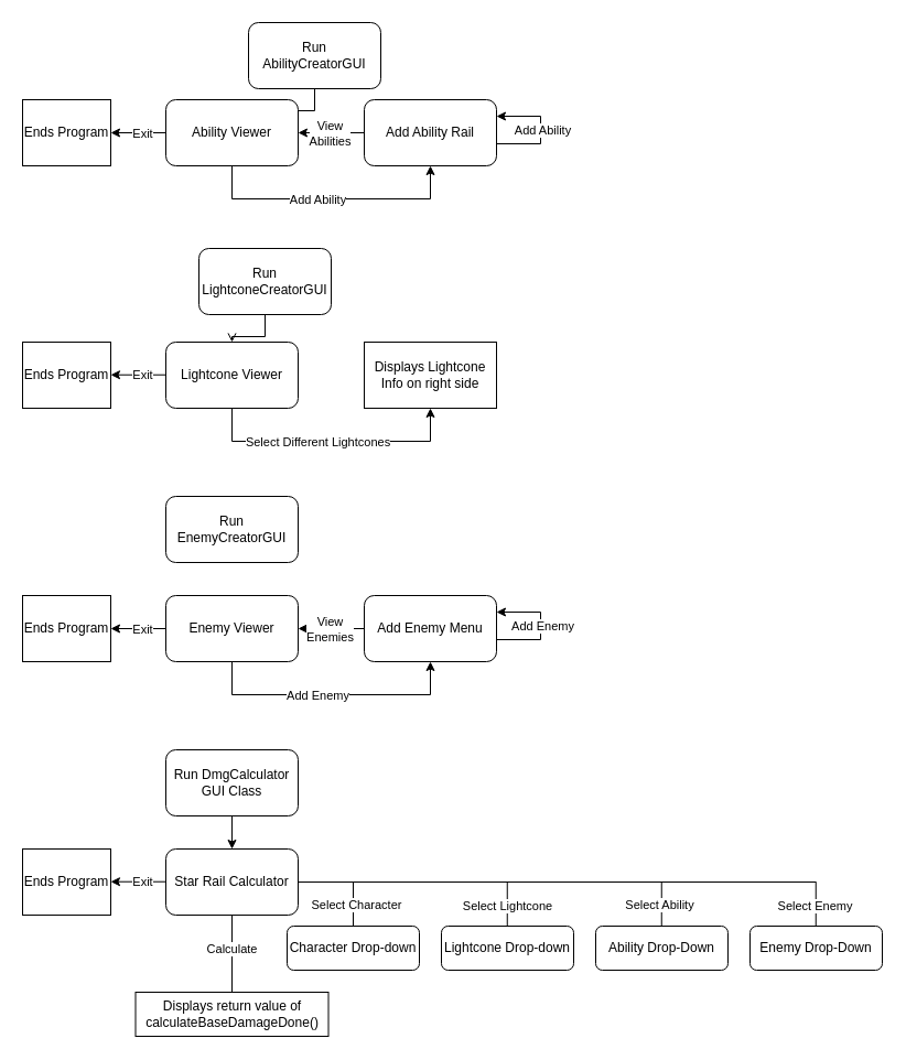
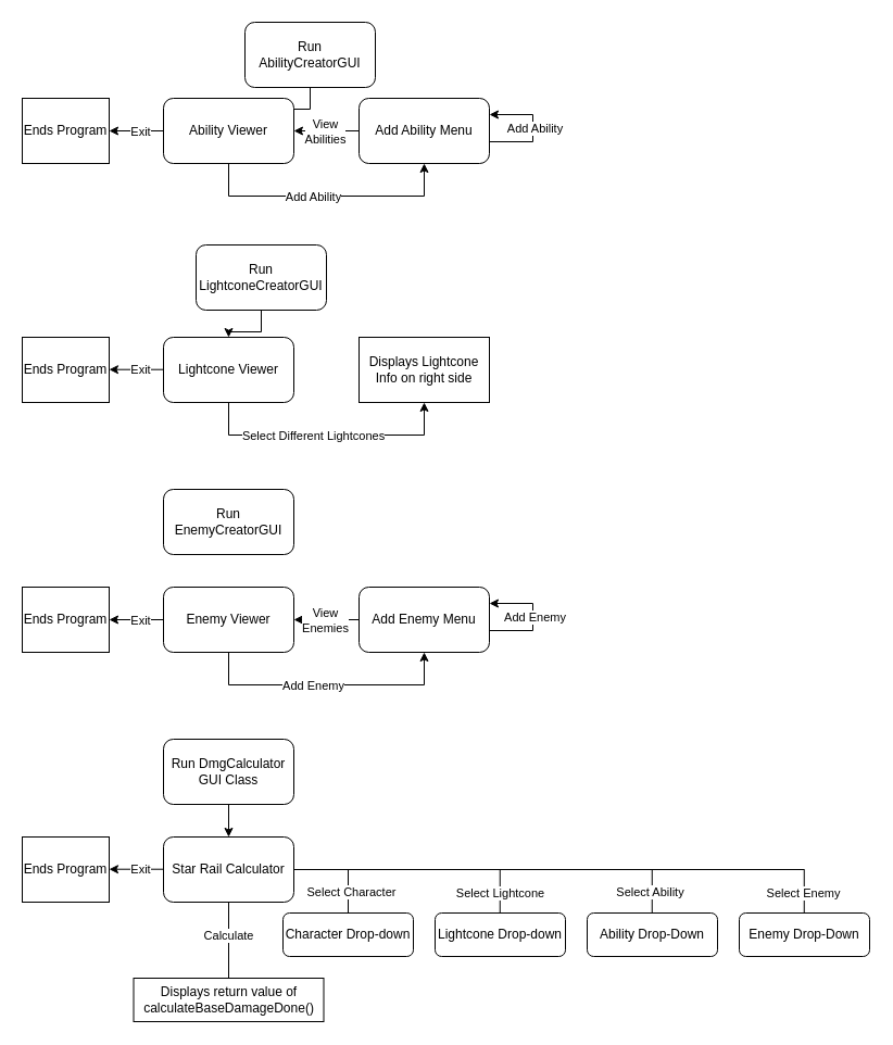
  <mxCell id="0" />
  <mxCell id="1" parent="0" />
  <mxCell id="2" style="edgeStyle=orthogonalEdgeStyle;rounded=0;orthogonalLoop=1;jettySize=auto;html=1;entryX=0.5;entryY=0;entryDx=0;entryDy=0;" edge="1" parent="1" source="3" target="4"><mxGeometry relative="1" as="geometry"><mxPoint x="210" y="140" as="targetPoint" /></mxGeometry></mxCell>
  <mxCell id="3" value="Run AbilityCreatorGUI" style="rounded=1;whiteSpace=wrap;html=1;" vertex="1" parent="1"><mxGeometry x="225" y="20" width="120" height="60" as="geometry" /></mxCell>
  <mxCell id="4" value="Ability Viewer" style="rounded=1;whiteSpace=wrap;html=1;" vertex="1" parent="1"><mxGeometry x="150" y="90" width="120" height="60" as="geometry" /></mxCell>
  <mxCell id="5" value="" style="endArrow=classic;html=1;rounded=0;entryX=0.5;entryY=1;entryDx=0;entryDy=0;exitX=0.5;exitY=1;exitDx=0;exitDy=0;" edge="1" parent="1" source="4" target="9"><mxGeometry width="50" height="50" relative="1" as="geometry"><mxPoint x="210" y="200" as="sourcePoint" /><mxPoint x="210" y="260" as="targetPoint" /><Array as="points"><mxPoint x="210" y="180" /><mxPoint x="390" y="180" /></Array></mxGeometry></mxCell>
  <mxCell id="6" value="Add Ability" style="edgeLabel;html=1;align=center;verticalAlign=middle;resizable=0;points=[];" vertex="1" connectable="0" parent="5"><mxGeometry x="-0.112" relative="1" as="geometry"><mxPoint as="offset" /></mxGeometry></mxCell>
  <mxCell id="7" style="edgeStyle=orthogonalEdgeStyle;rounded=0;orthogonalLoop=1;jettySize=auto;html=1;entryX=1;entryY=0.5;entryDx=0;entryDy=0;" edge="1" parent="1" source="9" target="4"><mxGeometry relative="1" as="geometry" /></mxCell>
  <mxCell id="8" value="View&lt;div&gt;Abilities&lt;/div&gt;" style="edgeLabel;html=1;align=center;verticalAlign=middle;resizable=0;points=[];" vertex="1" connectable="0" parent="7"><mxGeometry x="0.074" relative="1" as="geometry"><mxPoint as="offset" /></mxGeometry></mxCell>
- <mxCell id="9" value="Add Ability Rail" style="rounded=1;whiteSpace=wrap;html=1;" vertex="1" parent="1"><mxGeometry x="330" y="90" width="120" height="60" as="geometry" /></mxCell>
+ <mxCell id="9" value="Add Ability Menu" style="rounded=1;whiteSpace=wrap;html=1;" vertex="1" parent="1"><mxGeometry x="330" y="90" width="120" height="60" as="geometry" /></mxCell>
  <mxCell id="10" value="" style="endArrow=classic;html=1;rounded=0;entryX=1;entryY=0.25;entryDx=0;entryDy=0;" edge="1" parent="1" target="9"><mxGeometry width="50" height="50" relative="1" as="geometry"><mxPoint x="450" y="130" as="sourcePoint" /><mxPoint x="480" y="80" as="targetPoint" /><Array as="points"><mxPoint x="490" y="130" /><mxPoint x="490" y="105" /></Array></mxGeometry></mxCell>
  <mxCell id="11" value="Add Ability" style="edgeLabel;html=1;align=center;verticalAlign=middle;resizable=0;points=[];" vertex="1" connectable="0" parent="10"><mxGeometry x="0.005" y="-1" relative="1" as="geometry"><mxPoint as="offset" /></mxGeometry></mxCell>
  <mxCell id="12" value="" style="endArrow=classic;html=1;rounded=0;" edge="1" parent="1"><mxGeometry width="50" height="50" relative="1" as="geometry"><mxPoint x="370" y="90" as="sourcePoint" /><mxPoint x="370" y="90" as="targetPoint" /></mxGeometry></mxCell>
- <mxCell id="13" style="edgeStyle=orthogonalEdgeStyle;rounded=0;orthogonalLoop=1;jettySize=auto;html=1;entryX=0.5;entryY=0;entryDx=0;entryDy=0;endArrow=open;" edge="1" parent="1" source="14" target="15"><mxGeometry relative="1" as="geometry"><mxPoint x="210" y="360" as="targetPoint" /></mxGeometry></mxCell>
+ <mxCell id="13" style="edgeStyle=orthogonalEdgeStyle;rounded=0;orthogonalLoop=1;jettySize=auto;html=1;entryX=0.5;entryY=0;entryDx=0;entryDy=0;" edge="1" parent="1" source="14" target="15"><mxGeometry relative="1" as="geometry"><mxPoint x="210" y="360" as="targetPoint" /></mxGeometry></mxCell>
  <mxCell id="14" value="Run LightconeCreatorGUI" style="rounded=1;whiteSpace=wrap;html=1;" vertex="1" parent="1"><mxGeometry x="180" y="225" width="120" height="60" as="geometry" /></mxCell>
  <mxCell id="15" value="Lightcone Viewer" style="rounded=1;whiteSpace=wrap;html=1;" vertex="1" parent="1"><mxGeometry x="150" y="310" width="120" height="60" as="geometry" /></mxCell>
  <mxCell id="16" value="" style="endArrow=classic;html=1;rounded=0;entryX=0.5;entryY=1;entryDx=0;entryDy=0;exitX=0.5;exitY=1;exitDx=0;exitDy=0;" edge="1" parent="1" source="15"><mxGeometry width="50" height="50" relative="1" as="geometry"><mxPoint x="210" y="420" as="sourcePoint" /><mxPoint x="390" y="370" as="targetPoint" /><Array as="points"><mxPoint x="210" y="400" /><mxPoint x="390" y="400" /></Array></mxGeometry></mxCell>
  <mxCell id="17" value="Select Different Lightcones" style="edgeLabel;html=1;align=center;verticalAlign=middle;resizable=0;points=[];" vertex="1" connectable="0" parent="16"><mxGeometry x="-0.112" relative="1" as="geometry"><mxPoint as="offset" /></mxGeometry></mxCell>
  <mxCell id="18" value="" style="endArrow=classic;html=1;rounded=0;" edge="1" parent="1"><mxGeometry width="50" height="50" relative="1" as="geometry"><mxPoint x="370" y="310" as="sourcePoint" /><mxPoint x="370" y="310" as="targetPoint" /></mxGeometry></mxCell>
  <mxCell id="19" value="" style="endArrow=classic;html=1;rounded=0;" edge="1" parent="1"><mxGeometry width="50" height="50" relative="1" as="geometry"><mxPoint x="150" y="120" as="sourcePoint" /><mxPoint x="100" y="120" as="targetPoint" /></mxGeometry></mxCell>
  <mxCell id="20" value="Exit" style="edgeLabel;html=1;align=center;verticalAlign=middle;resizable=0;points=[];" vertex="1" connectable="0" parent="19"><mxGeometry x="-0.124" relative="1" as="geometry"><mxPoint as="offset" /></mxGeometry></mxCell>
  <mxCell id="21" value="Displays Lightcone Info on right side" style="rounded=0;whiteSpace=wrap;html=1;" vertex="1" parent="1"><mxGeometry x="330" y="310" width="120" height="60" as="geometry" /></mxCell>
  <mxCell id="22" value="Ends Program" style="rounded=0;whiteSpace=wrap;html=1;" vertex="1" parent="1"><mxGeometry x="20" y="90" width="80" height="60" as="geometry" /></mxCell>
  <mxCell id="23" value="Ends Program" style="rounded=0;whiteSpace=wrap;html=1;" vertex="1" parent="1"><mxGeometry x="20" y="310" width="80" height="60" as="geometry" /></mxCell>
  <mxCell id="24" value="" style="endArrow=classic;html=1;rounded=0;" edge="1" parent="1"><mxGeometry width="50" height="50" relative="1" as="geometry"><mxPoint x="150" y="339.71" as="sourcePoint" /><mxPoint x="100" y="339.71" as="targetPoint" /></mxGeometry></mxCell>
  <mxCell id="25" value="Exit" style="edgeLabel;html=1;align=center;verticalAlign=middle;resizable=0;points=[];" vertex="1" connectable="0" parent="24"><mxGeometry x="-0.124" relative="1" as="geometry"><mxPoint as="offset" /></mxGeometry></mxCell>
  <mxCell id="26" value="Run EnemyCreatorGUI" style="rounded=1;whiteSpace=wrap;html=1;" vertex="1" parent="1"><mxGeometry x="150" y="450" width="120" height="60" as="geometry" /></mxCell>
  <mxCell id="27" value="Enemy Viewer" style="rounded=1;whiteSpace=wrap;html=1;" vertex="1" parent="1"><mxGeometry x="150" y="540" width="120" height="60" as="geometry" /></mxCell>
  <mxCell id="28" value="" style="endArrow=classic;html=1;rounded=0;entryX=0.5;entryY=1;entryDx=0;entryDy=0;exitX=0.5;exitY=1;exitDx=0;exitDy=0;" edge="1" parent="1" source="27" target="32"><mxGeometry width="50" height="50" relative="1" as="geometry"><mxPoint x="210" y="650" as="sourcePoint" /><mxPoint x="210" y="710" as="targetPoint" /><Array as="points"><mxPoint x="210" y="630" /><mxPoint x="390" y="630" /></Array></mxGeometry></mxCell>
  <mxCell id="29" value="Add Enemy" style="edgeLabel;html=1;align=center;verticalAlign=middle;resizable=0;points=[];" vertex="1" connectable="0" parent="28"><mxGeometry x="-0.112" relative="1" as="geometry"><mxPoint as="offset" /></mxGeometry></mxCell>
  <mxCell id="30" style="edgeStyle=orthogonalEdgeStyle;rounded=0;orthogonalLoop=1;jettySize=auto;html=1;entryX=1;entryY=0.5;entryDx=0;entryDy=0;" edge="1" parent="1" source="32" target="27"><mxGeometry relative="1" as="geometry" /></mxCell>
  <mxCell id="31" value="View&lt;div&gt;Enemies&lt;/div&gt;" style="edgeLabel;html=1;align=center;verticalAlign=middle;resizable=0;points=[];" vertex="1" connectable="0" parent="30"><mxGeometry x="0.074" relative="1" as="geometry"><mxPoint as="offset" /></mxGeometry></mxCell>
  <mxCell id="32" value="Add Enemy Menu" style="rounded=1;whiteSpace=wrap;html=1;" vertex="1" parent="1"><mxGeometry x="330" y="540" width="120" height="60" as="geometry" /></mxCell>
  <mxCell id="33" value="" style="endArrow=classic;html=1;rounded=0;entryX=1;entryY=0.25;entryDx=0;entryDy=0;" edge="1" parent="1" target="32"><mxGeometry width="50" height="50" relative="1" as="geometry"><mxPoint x="450" y="580" as="sourcePoint" /><mxPoint x="480" y="530" as="targetPoint" /><Array as="points"><mxPoint x="490" y="580" /><mxPoint x="490" y="555" /></Array></mxGeometry></mxCell>
  <mxCell id="34" value="Add Enemy" style="edgeLabel;html=1;align=center;verticalAlign=middle;resizable=0;points=[];" vertex="1" connectable="0" parent="33"><mxGeometry x="0.005" y="-1" relative="1" as="geometry"><mxPoint as="offset" /></mxGeometry></mxCell>
  <mxCell id="35" value="" style="endArrow=classic;html=1;rounded=0;" edge="1" parent="1"><mxGeometry width="50" height="50" relative="1" as="geometry"><mxPoint x="370" y="540" as="sourcePoint" /><mxPoint x="370" y="540" as="targetPoint" /></mxGeometry></mxCell>
  <mxCell id="36" value="" style="endArrow=classic;html=1;rounded=0;" edge="1" parent="1"><mxGeometry width="50" height="50" relative="1" as="geometry"><mxPoint x="150" y="570" as="sourcePoint" /><mxPoint x="100" y="570" as="targetPoint" /></mxGeometry></mxCell>
  <mxCell id="37" value="Exit" style="edgeLabel;html=1;align=center;verticalAlign=middle;resizable=0;points=[];" vertex="1" connectable="0" parent="36"><mxGeometry x="-0.124" relative="1" as="geometry"><mxPoint as="offset" /></mxGeometry></mxCell>
  <mxCell id="38" value="Ends Program" style="rounded=0;whiteSpace=wrap;html=1;" vertex="1" parent="1"><mxGeometry x="20" y="540" width="80" height="60" as="geometry" /></mxCell>
  <mxCell id="39" value="Run DmgCalculator GUI Class" style="rounded=1;whiteSpace=wrap;html=1;" vertex="1" parent="1"><mxGeometry x="150" y="680" width="120" height="60" as="geometry" /></mxCell>
  <mxCell id="40" value="" style="endArrow=classic;html=1;rounded=0;" edge="1" parent="1"><mxGeometry width="50" height="50" relative="1" as="geometry"><mxPoint x="210" y="740" as="sourcePoint" /><mxPoint x="210" y="770" as="targetPoint" /></mxGeometry></mxCell>
  <mxCell id="41" value="Star Rail Calculator" style="rounded=1;whiteSpace=wrap;html=1;" vertex="1" parent="1"><mxGeometry x="150" y="770" width="120" height="60" as="geometry" /></mxCell>
  <mxCell id="42" value="" style="endArrow=none;html=1;rounded=0;" edge="1" parent="1"><mxGeometry width="50" height="50" relative="1" as="geometry"><mxPoint x="270" y="800" as="sourcePoint" /><mxPoint x="740" y="800" as="targetPoint" /></mxGeometry></mxCell>
  <mxCell id="43" value="" style="endArrow=none;html=1;rounded=0;" edge="1" parent="1"><mxGeometry width="50" height="50" relative="1" as="geometry"><mxPoint x="320" y="800" as="sourcePoint" /><mxPoint x="320" y="840" as="targetPoint" /></mxGeometry></mxCell>
  <mxCell id="44" value="Select Character" style="edgeLabel;html=1;align=center;verticalAlign=middle;resizable=0;points=[];" vertex="1" connectable="0" parent="43"><mxGeometry x="-0.021" y="2" relative="1" as="geometry"><mxPoint as="offset" /></mxGeometry></mxCell>
  <mxCell id="45" value="Character Drop-down" style="rounded=1;whiteSpace=wrap;html=1;" vertex="1" parent="1"><mxGeometry x="260" y="840" width="120" height="40" as="geometry" /></mxCell>
  <mxCell id="46" value="" style="endArrow=none;html=1;rounded=0;" edge="1" parent="1"><mxGeometry width="50" height="50" relative="1" as="geometry"><mxPoint x="459.76" y="840" as="sourcePoint" /><mxPoint x="459.76" y="800" as="targetPoint" /></mxGeometry></mxCell>
  <mxCell id="47" value="Select Lightcone" style="edgeLabel;html=1;align=center;verticalAlign=middle;resizable=0;points=[];" vertex="1" connectable="0" parent="46"><mxGeometry x="-0.031" relative="1" as="geometry"><mxPoint as="offset" /></mxGeometry></mxCell>
  <mxCell id="48" value="Lightcone Drop-down" style="rounded=1;whiteSpace=wrap;html=1;" vertex="1" parent="1"><mxGeometry x="400" y="840" width="120" height="40" as="geometry" /></mxCell>
  <mxCell id="49" value="" style="endArrow=none;html=1;rounded=0;" edge="1" parent="1"><mxGeometry width="50" height="50" relative="1" as="geometry"><mxPoint x="599.76" y="840" as="sourcePoint" /><mxPoint x="599.76" y="800" as="targetPoint" /></mxGeometry></mxCell>
  <mxCell id="50" value="Select Ability" style="edgeLabel;html=1;align=center;verticalAlign=middle;resizable=0;points=[];" vertex="1" connectable="0" parent="49"><mxGeometry x="0.017" y="2" relative="1" as="geometry"><mxPoint as="offset" /></mxGeometry></mxCell>
  <mxCell id="51" value="Ability Drop-Down" style="rounded=1;whiteSpace=wrap;html=1;" vertex="1" parent="1"><mxGeometry x="540" y="840" width="120" height="40" as="geometry" /></mxCell>
  <mxCell id="52" value="" style="endArrow=none;html=1;rounded=0;" edge="1" parent="1"><mxGeometry width="50" height="50" relative="1" as="geometry"><mxPoint x="739.76" y="840" as="sourcePoint" /><mxPoint x="739.76" y="800" as="targetPoint" /></mxGeometry></mxCell>
  <mxCell id="53" value="Select Enemy" style="edgeLabel;html=1;align=center;verticalAlign=middle;resizable=0;points=[];" vertex="1" connectable="0" parent="52"><mxGeometry x="-0.045" y="1" relative="1" as="geometry"><mxPoint as="offset" /></mxGeometry></mxCell>
  <mxCell id="54" value="Enemy Drop-Down" style="rounded=1;whiteSpace=wrap;html=1;" vertex="1" parent="1"><mxGeometry x="680" y="840" width="120" height="40" as="geometry" /></mxCell>
  <mxCell id="55" value="" style="endArrow=none;html=1;rounded=0;" edge="1" parent="1"><mxGeometry width="50" height="50" relative="1" as="geometry"><mxPoint x="210" y="900" as="sourcePoint" /><mxPoint x="210" y="830" as="targetPoint" /></mxGeometry></mxCell>
  <mxCell id="56" value="Calculate" style="edgeLabel;html=1;align=center;verticalAlign=middle;resizable=0;points=[];" vertex="1" connectable="0" parent="55"><mxGeometry x="0.143" y="1" relative="1" as="geometry"><mxPoint as="offset" /></mxGeometry></mxCell>
  <mxCell id="57" value="Displays return value of calculateBaseDamageDone()" style="rounded=0;whiteSpace=wrap;html=1;" vertex="1" parent="1"><mxGeometry x="122.5" y="900" width="175" height="40" as="geometry" /></mxCell>
  <mxCell id="58" value="Ends Program" style="rounded=0;whiteSpace=wrap;html=1;" vertex="1" parent="1"><mxGeometry x="20" y="770" width="80" height="60" as="geometry" /></mxCell>
  <mxCell id="59" value="" style="endArrow=classic;html=1;rounded=0;" edge="1" parent="1"><mxGeometry width="50" height="50" relative="1" as="geometry"><mxPoint x="150" y="799.71" as="sourcePoint" /><mxPoint x="100" y="799.71" as="targetPoint" /></mxGeometry></mxCell>
  <mxCell id="60" value="Exit" style="edgeLabel;html=1;align=center;verticalAlign=middle;resizable=0;points=[];" vertex="1" connectable="0" parent="59"><mxGeometry x="-0.124" relative="1" as="geometry"><mxPoint as="offset" /></mxGeometry></mxCell>
